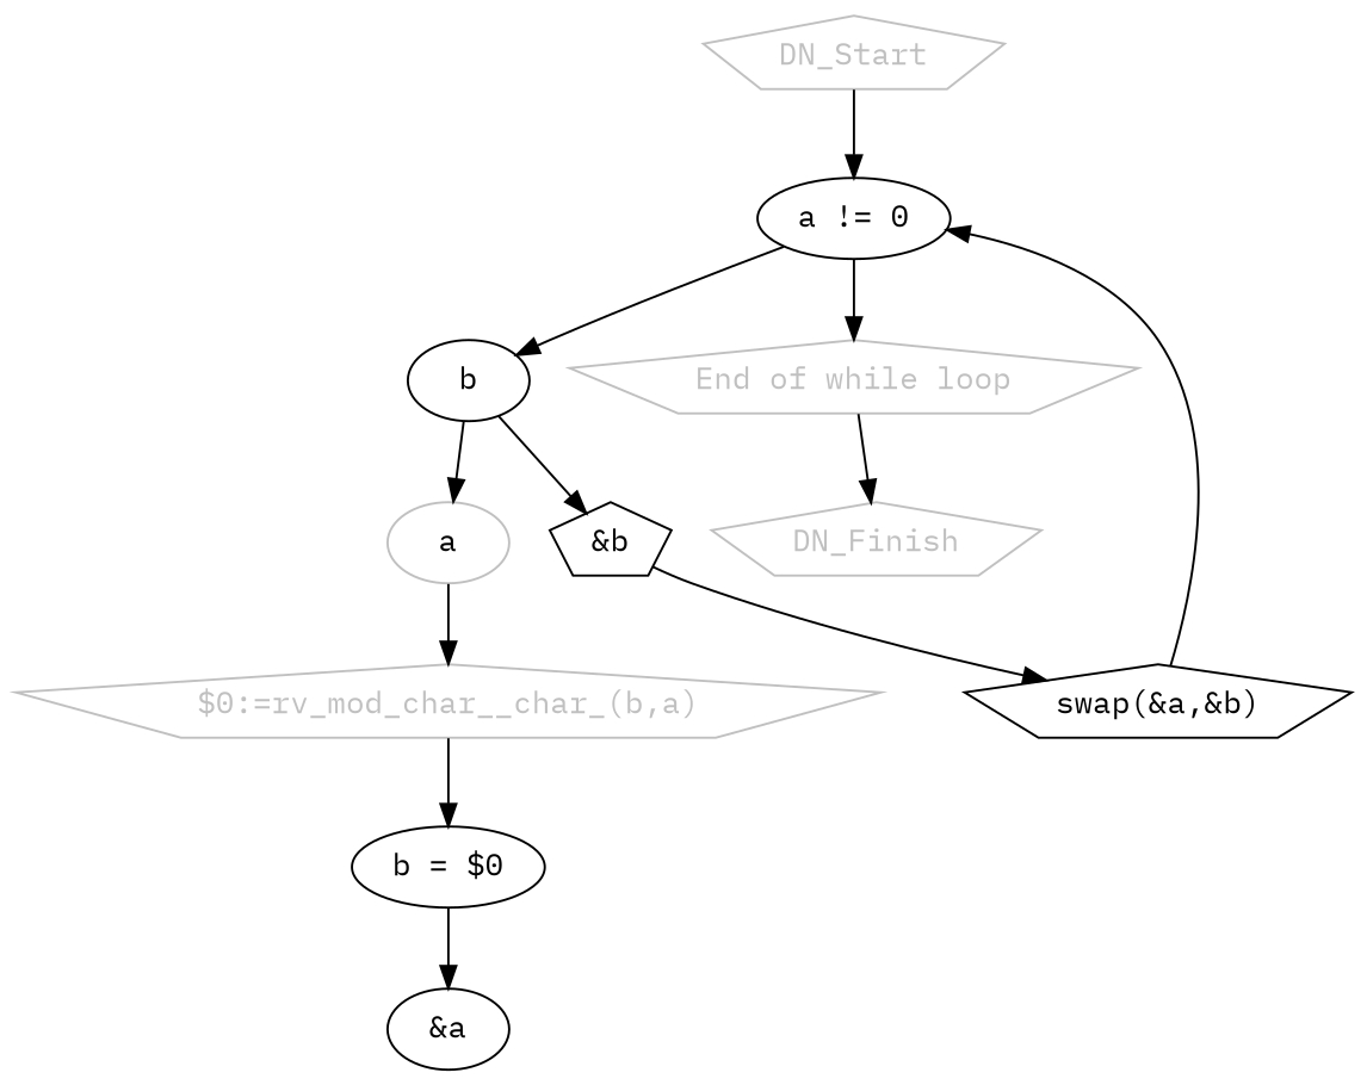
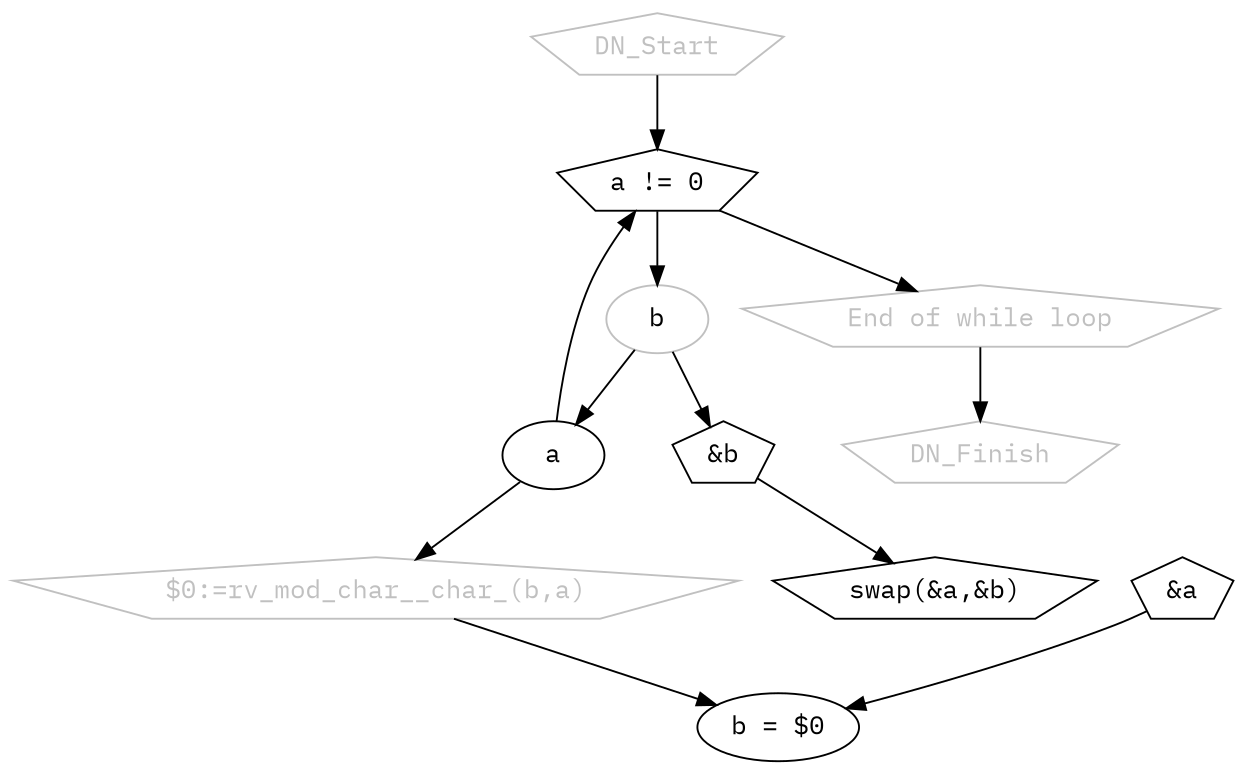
  digraph {
    fontname="IBM Plex Mono"
    node [fontname="IBM Plex Mono" shape=pentagon]
    edge [fontname="IBM Plex Mono"]
    n1 [color=grey fontcolor=grey label=DN_Start]
-   n2 [label="a != 0" shape=""]
-   n3 [label=b shape=""]
+   n2 [label="a != 0"]
+   n3 [label=b color=grey shape=""]
    n4 [color=grey fontcolor=grey label="End of while loop"]
-   n5 [label=a color=grey shape=""]
+   n5 [label=a shape=""]
    n6 [label="&b"]
    n7 [color=grey fontcolor=grey label=DN_Finish]
    n8 [color=grey fontcolor=grey label="$0:=rv_mod_char__char_(b,a)"]
    n9 [label="b = $0" shape=""]
-   n10 [label="&a" shape=""]
+   n10 [label="&a"]
    n11 [label="swap(&a,&b)"]
    n1 -> n2
    n2 -> n3
    n2 -> n4
    n3 -> n5
    n3 -> n6
    n4 -> n7
    n5 -> n8
    n6 -> n11
    n8 -> n9
-   n9 -> n10
-   n11 -> n2
+   n10 -> n9
+   n5 -> n2
  }
